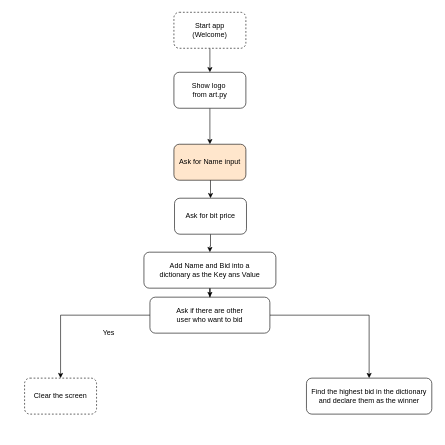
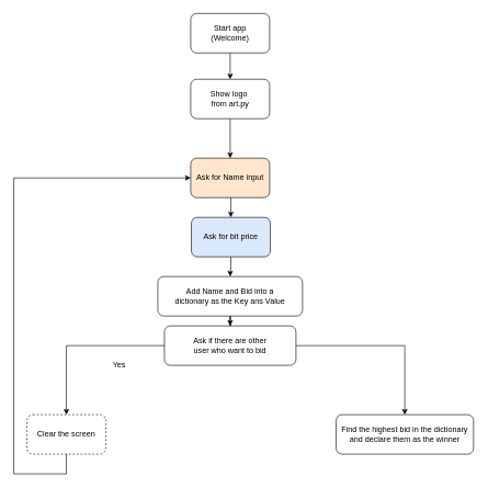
  <mxCell id="0" />
  <mxCell id="1" parent="0" />
  <mxCell id="2" value="" style="edgeStyle=orthogonalEdgeStyle;rounded=0;orthogonalLoop=1;jettySize=auto;html=1;" edge="1" parent="1" source="3" target="5"><mxGeometry relative="1" as="geometry" /></mxCell>
- <mxCell id="3" value="&lt;div&gt;Start app&lt;/div&gt;(Welcome)" style="rounded=1;whiteSpace=wrap;html=1;dashed=1;" vertex="1" parent="1"><mxGeometry x="289" y="20" width="120" height="60" as="geometry" /></mxCell>
+ <mxCell id="3" value="&lt;div&gt;Start app&lt;/div&gt;(Welcome)" style="rounded=1;whiteSpace=wrap;html=1;" vertex="1" parent="1"><mxGeometry x="289" y="20" width="120" height="60" as="geometry" /></mxCell>
  <mxCell id="4" style="edgeStyle=orthogonalEdgeStyle;rounded=0;orthogonalLoop=1;jettySize=auto;html=1;exitX=0.5;exitY=1;exitDx=0;exitDy=0;entryX=0.5;entryY=0;entryDx=0;entryDy=0;" edge="1" parent="1" source="5" target="18"><mxGeometry relative="1" as="geometry" /></mxCell>
  <mxCell id="5" value="&lt;div&gt;Show logo&amp;nbsp;&lt;/div&gt;&lt;div&gt;from art.py&lt;br&gt;&lt;/div&gt;" style="whiteSpace=wrap;html=1;rounded=1;" vertex="1" parent="1"><mxGeometry x="289" y="120" width="120" height="60" as="geometry" /></mxCell>
  <mxCell id="6" value="" style="edgeStyle=orthogonalEdgeStyle;rounded=0;orthogonalLoop=1;jettySize=auto;html=1;" edge="1" parent="1" source="7" target="9"><mxGeometry relative="1" as="geometry" /></mxCell>
- <mxCell id="7" value="Ask for bit price" style="whiteSpace=wrap;html=1;rounded=1;" vertex="1" parent="1"><mxGeometry x="290" y="330" width="120" height="60" as="geometry" /></mxCell>
+ <mxCell id="7" value="Ask for bit price" style="whiteSpace=wrap;html=1;rounded=1;fillColor=#dae8fc;" vertex="1" parent="1"><mxGeometry x="290" y="330" width="120" height="60" as="geometry" /></mxCell>
  <mxCell id="8" value="" style="edgeStyle=orthogonalEdgeStyle;rounded=0;orthogonalLoop=1;jettySize=auto;html=1;" edge="1" parent="1" source="9" target="15"><mxGeometry relative="1" as="geometry" /></mxCell>
  <mxCell id="9" value="&lt;div&gt;Add Name and Bid into a&lt;/div&gt;&lt;div&gt;dictionary as the Key ans Value&lt;br&gt;&lt;/div&gt;" style="whiteSpace=wrap;html=1;rounded=1;" vertex="1" parent="1"><mxGeometry x="239" y="420" width="220" height="60" as="geometry" /></mxCell>
+ <mxCell id="10" style="edgeStyle=orthogonalEdgeStyle;rounded=0;orthogonalLoop=1;jettySize=auto;html=1;exitX=0.5;exitY=1;exitDx=0;exitDy=0;entryX=0;entryY=0.5;entryDx=0;entryDy=0;" edge="1" parent="1" source="11" target="18"><mxGeometry relative="1" as="geometry"><Array as="points"><mxPoint x="100" y="720" /><mxPoint x="20" y="720" /><mxPoint x="20" y="270" /></Array></mxGeometry></mxCell>
  <mxCell id="11" value="Clear the screen" style="whiteSpace=wrap;html=1;rounded=1;dashed=1;" vertex="1" parent="1"><mxGeometry x="40" y="630" width="120" height="60" as="geometry" /></mxCell>
  <mxCell id="12" value="Yes" style="text;html=1;align=center;verticalAlign=middle;resizable=0;points=[];autosize=1;strokeColor=none;fillColor=none;" vertex="1" parent="1"><mxGeometry x="160" y="540" width="40" height="30" as="geometry" /></mxCell>
  <mxCell id="13" style="edgeStyle=orthogonalEdgeStyle;rounded=0;orthogonalLoop=1;jettySize=auto;html=1;exitX=0;exitY=0.5;exitDx=0;exitDy=0;entryX=0.5;entryY=0;entryDx=0;entryDy=0;" edge="1" parent="1" source="15" target="11"><mxGeometry relative="1" as="geometry" /></mxCell>
  <mxCell id="14" value="" style="edgeStyle=orthogonalEdgeStyle;rounded=0;orthogonalLoop=1;jettySize=auto;html=1;" edge="1" parent="1" source="15" target="16"><mxGeometry relative="1" as="geometry" /></mxCell>
  <mxCell id="15" value="&lt;div&gt;Ask if there are other&lt;/div&gt;&lt;div&gt;user who want to bid&lt;br&gt;&lt;/div&gt;" style="whiteSpace=wrap;html=1;rounded=1;" vertex="1" parent="1"><mxGeometry x="249" y="495" width="200" height="60" as="geometry" /></mxCell>
  <mxCell id="16" value="&lt;div&gt;Find the highest bid in the dictionary&lt;/div&gt;&lt;div&gt;and declare them as the winner&lt;br&gt;&lt;/div&gt;" style="whiteSpace=wrap;html=1;rounded=1;" vertex="1" parent="1"><mxGeometry x="510" y="630" width="209" height="60" as="geometry" /></mxCell>
  <mxCell id="17" style="edgeStyle=orthogonalEdgeStyle;rounded=0;orthogonalLoop=1;jettySize=auto;html=1;exitX=0.5;exitY=1;exitDx=0;exitDy=0;entryX=0.5;entryY=0;entryDx=0;entryDy=0;" edge="1" parent="1" source="18" target="7"><mxGeometry relative="1" as="geometry" /></mxCell>
  <mxCell id="18" value="Ask for Name input" style="whiteSpace=wrap;html=1;rounded=1;fillColor=#ffe6cc;" vertex="1" parent="1"><mxGeometry x="289" y="240" width="120" height="60" as="geometry" /></mxCell>
